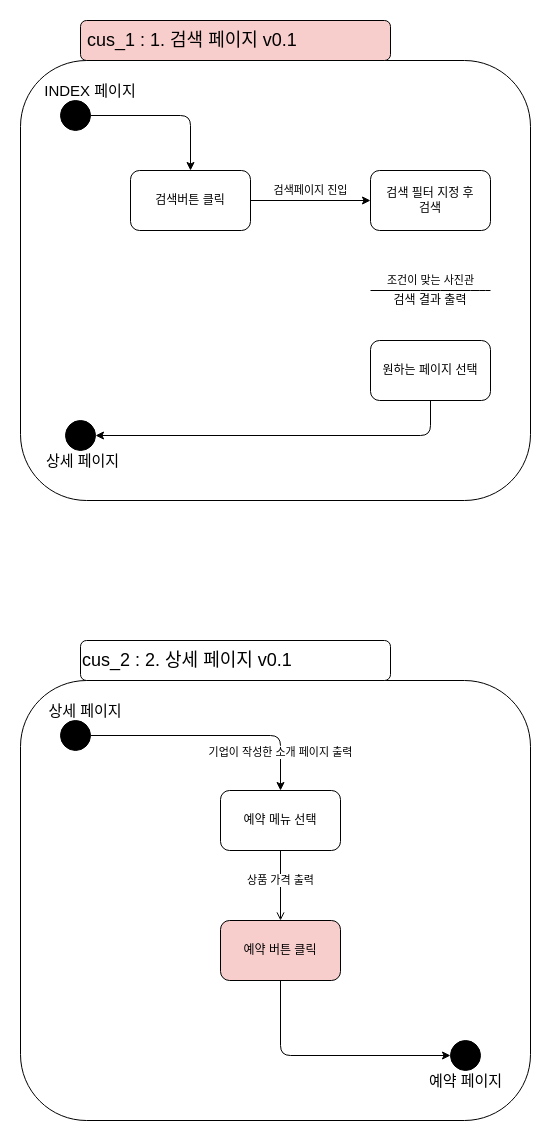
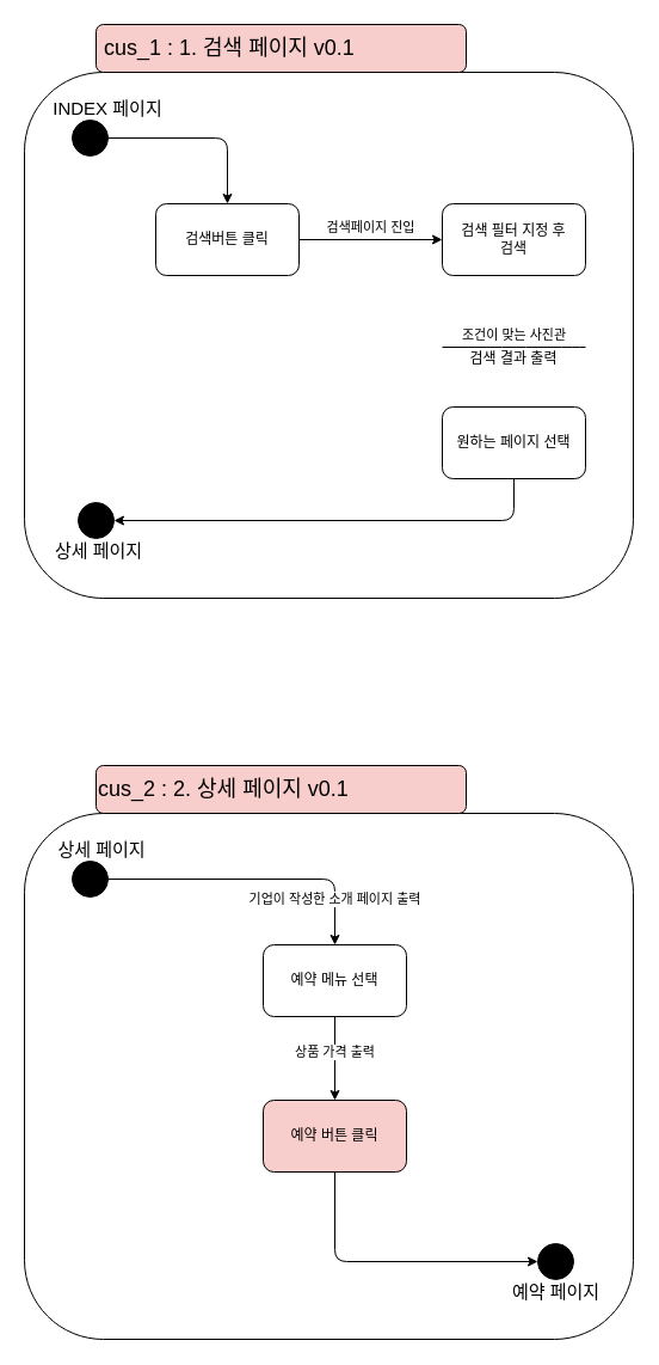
  <mxCell id="0" />
  <mxCell id="1" parent="0" />
  <mxCell id="2" value="" style="whiteSpace=wrap;html=1;rounded=1;" parent="1" vertex="1"><mxGeometry x="20" y="60" width="510" height="440" as="geometry" /></mxCell>
  <mxCell id="3" value="" style="edgeStyle=orthogonalEdgeStyle;orthogonalLoop=1;jettySize=auto;html=1;" parent="1" source="4" target="7" edge="1"><mxGeometry relative="1" as="geometry" /></mxCell>
  <mxCell id="4" value="" style="ellipse;whiteSpace=wrap;html=1;aspect=fixed;rounded=1;fillColor=#000000;" parent="1" vertex="1"><mxGeometry x="60" y="100" width="30" height="30" as="geometry" /></mxCell>
  <mxCell id="5" value="&lt;span style=&quot;font-size: 15px&quot;&gt;INDEX 페이지&lt;/span&gt;" style="text;html=1;strokeColor=none;fillColor=none;align=center;verticalAlign=middle;whiteSpace=wrap;rounded=1;" parent="1" vertex="1"><mxGeometry x="40" y="80" width="100" height="20" as="geometry" /></mxCell>
  <mxCell id="6" value="검색페이지 진입" style="edgeStyle=orthogonalEdgeStyle;orthogonalLoop=1;jettySize=auto;html=1;" parent="1" source="7" target="8" edge="1"><mxGeometry y="10" relative="1" as="geometry"><mxPoint as="offset" /></mxGeometry></mxCell>
  <mxCell id="7" value="검색버튼 클릭" style="whiteSpace=wrap;html=1;rounded=1;" parent="1" vertex="1"><mxGeometry x="130" y="170" width="120" height="60" as="geometry" /></mxCell>
  <mxCell id="8" value="검색 필터 지정 후 &lt;br&gt;검색" style="whiteSpace=wrap;html=1;rounded=1;" parent="1" vertex="1"><mxGeometry x="370" y="170" width="120" height="60" as="geometry" /></mxCell>
  <mxCell id="9" value="" style="edgeStyle=orthogonalEdgeStyle;orthogonalLoop=1;jettySize=auto;html=1;entryX=1;entryY=0.5;entryDx=0;entryDy=0;exitX=0.5;exitY=1;exitDx=0;exitDy=0;startArrow=none;" parent="1" source="26" target="10" edge="1"><mxGeometry relative="1" as="geometry"><mxPoint x="530" y="380" as="targetPoint" /><mxPoint x="230" y="340" as="sourcePoint" /></mxGeometry></mxCell>
  <mxCell id="10" value="" style="ellipse;whiteSpace=wrap;html=1;aspect=fixed;rounded=1;fillColor=#000000;" parent="1" vertex="1"><mxGeometry x="65" y="420" width="30" height="30" as="geometry" /></mxCell>
  <mxCell id="11" value="&lt;span style=&quot;font-size: 15px&quot;&gt;상세 페이지&lt;/span&gt;" style="text;html=1;strokeColor=none;fillColor=none;align=center;verticalAlign=middle;whiteSpace=wrap;rounded=1;" parent="1" vertex="1"><mxGeometry x="40" y="450" width="85" height="20" as="geometry" /></mxCell>
  <mxCell id="12" value="&lt;font style=&quot;font-size: 18px&quot;&gt;&amp;nbsp;cus_1 : 1. 검색 페이지 v0.1&lt;/font&gt;" style="whiteSpace=wrap;html=1;align=left;rounded=1;fillColor=#f8cecc;" parent="1" vertex="1"><mxGeometry x="80" y="20" width="310" height="40" as="geometry" /></mxCell>
  <mxCell id="13" value="" style="whiteSpace=wrap;html=1;rounded=1;" parent="1" vertex="1"><mxGeometry x="20" y="680" width="510" height="440" as="geometry" /></mxCell>
  <mxCell id="14" value="기업이 작성한 소개 페이지 출력" style="edgeStyle=orthogonalEdgeStyle;orthogonalLoop=1;jettySize=auto;html=1;" parent="1" source="15" target="18" edge="1"><mxGeometry x="0.686" relative="1" as="geometry"><mxPoint as="offset" /></mxGeometry></mxCell>
  <mxCell id="15" value="" style="ellipse;whiteSpace=wrap;html=1;aspect=fixed;rounded=1;fillColor=#000000;" parent="1" vertex="1"><mxGeometry x="60" y="720" width="30" height="30" as="geometry" /></mxCell>
  <mxCell id="16" value="&lt;span style=&quot;font-size: 15px&quot;&gt;상세 페이지&lt;/span&gt;" style="text;html=1;strokeColor=none;fillColor=none;align=center;verticalAlign=middle;whiteSpace=wrap;rounded=1;" parent="1" vertex="1"><mxGeometry x="40" y="700" width="90" height="20" as="geometry" /></mxCell>
- <mxCell id="17" value="상품 가격 출력" style="edgeStyle=orthogonalEdgeStyle;orthogonalLoop=1;jettySize=auto;html=1;endArrow=open;" parent="1" source="18" target="20" edge="1"><mxGeometry x="-0.143" relative="1" as="geometry"><mxPoint as="offset" /></mxGeometry></mxCell>
+ <mxCell id="17" value="상품 가격 출력" style="edgeStyle=orthogonalEdgeStyle;orthogonalLoop=1;jettySize=auto;html=1;" parent="1" source="18" target="20" edge="1"><mxGeometry x="-0.143" relative="1" as="geometry"><mxPoint as="offset" /></mxGeometry></mxCell>
  <mxCell id="18" value="예약 메뉴 선택" style="whiteSpace=wrap;html=1;rounded=1;" parent="1" vertex="1"><mxGeometry x="220" y="790" width="120" height="60" as="geometry" /></mxCell>
  <mxCell id="19" value="" style="edgeStyle=orthogonalEdgeStyle;orthogonalLoop=1;jettySize=auto;html=1;entryX=0;entryY=0.5;entryDx=0;entryDy=0;exitX=0.5;exitY=1;exitDx=0;exitDy=0;" parent="1" source="20" target="21" edge="1"><mxGeometry relative="1" as="geometry"><mxPoint x="400" y="950" as="targetPoint" /><Array as="points"><mxPoint x="280" y="1055" /></Array></mxGeometry></mxCell>
  <mxCell id="20" value="예약 버튼 클릭" style="whiteSpace=wrap;html=1;rounded=1;fillColor=#f8cecc;" parent="1" vertex="1"><mxGeometry x="220" y="920" width="120" height="60" as="geometry" /></mxCell>
  <mxCell id="21" value="" style="ellipse;whiteSpace=wrap;html=1;aspect=fixed;rounded=1;fillColor=#000000;" parent="1" vertex="1"><mxGeometry x="450" y="1040" width="30" height="30" as="geometry" /></mxCell>
  <mxCell id="22" value="&lt;span style=&quot;font-size: 15px&quot;&gt;예약 페이지&lt;/span&gt;" style="text;html=1;strokeColor=none;fillColor=none;align=center;verticalAlign=middle;whiteSpace=wrap;rounded=1;" parent="1" vertex="1"><mxGeometry x="422.5" y="1070" width="85" height="20" as="geometry" /></mxCell>
- <mxCell id="23" value="&lt;font style=&quot;font-size: 18px&quot;&gt;cus_2 : 2. 상세 페이지 v0.1&lt;/font&gt;" style="whiteSpace=wrap;html=1;align=left;rounded=1;" parent="1" vertex="1"><mxGeometry x="80" y="640" width="310" height="40" as="geometry" /></mxCell>
+ <mxCell id="23" value="&lt;font style=&quot;font-size: 18px&quot;&gt;cus_2 : 2. 상세 페이지 v0.1&lt;/font&gt;" style="whiteSpace=wrap;html=1;align=left;rounded=1;fillColor=#f8cecc;" parent="1" vertex="1"><mxGeometry x="80" y="640" width="310" height="40" as="geometry" /></mxCell>
  <mxCell id="24" value="조건이 맞는 사진관" style="endArrow=none;html=1;startArrow=none;" edge="1" parent="1" source="25"><mxGeometry y="-10" width="50" height="50" relative="1" as="geometry"><mxPoint x="490" y="290" as="sourcePoint" /><mxPoint x="370" y="290" as="targetPoint" /><Array as="points"><mxPoint x="490" y="290" /><mxPoint x="480" y="290" /><mxPoint x="430" y="290" /></Array><mxPoint as="offset" /></mxGeometry></mxCell>
  <mxCell id="25" value="검색 결과 출력" style="text;html=1;align=center;verticalAlign=middle;whiteSpace=wrap;rounded=0;" vertex="1" parent="1"><mxGeometry x="365" y="290" width="130" height="20" as="geometry" /></mxCell>
  <mxCell id="26" value="원하는 페이지 선택" style="whiteSpace=wrap;html=1;rounded=1;" vertex="1" parent="1"><mxGeometry x="370" y="340" width="120" height="60" as="geometry" /></mxCell>
